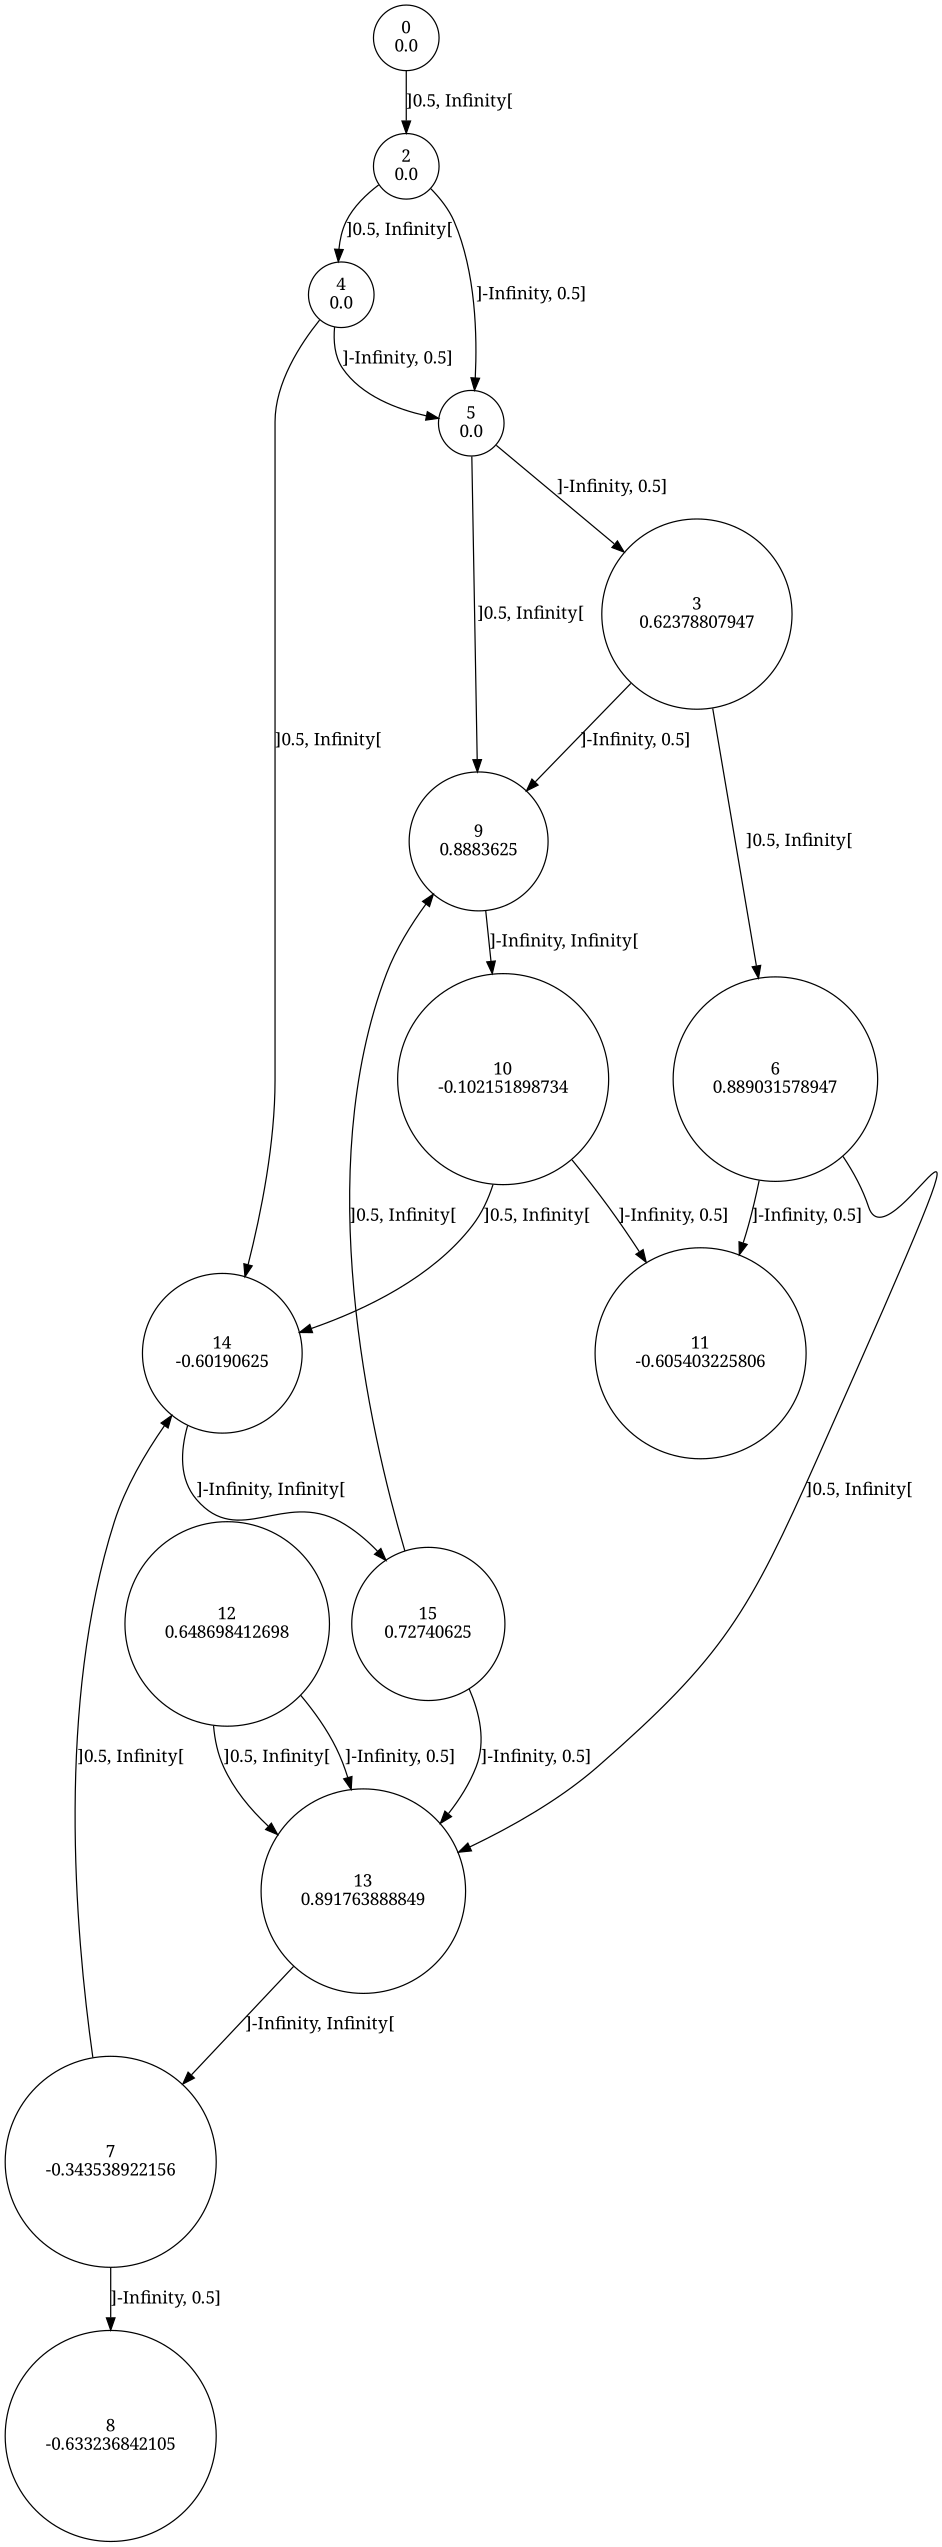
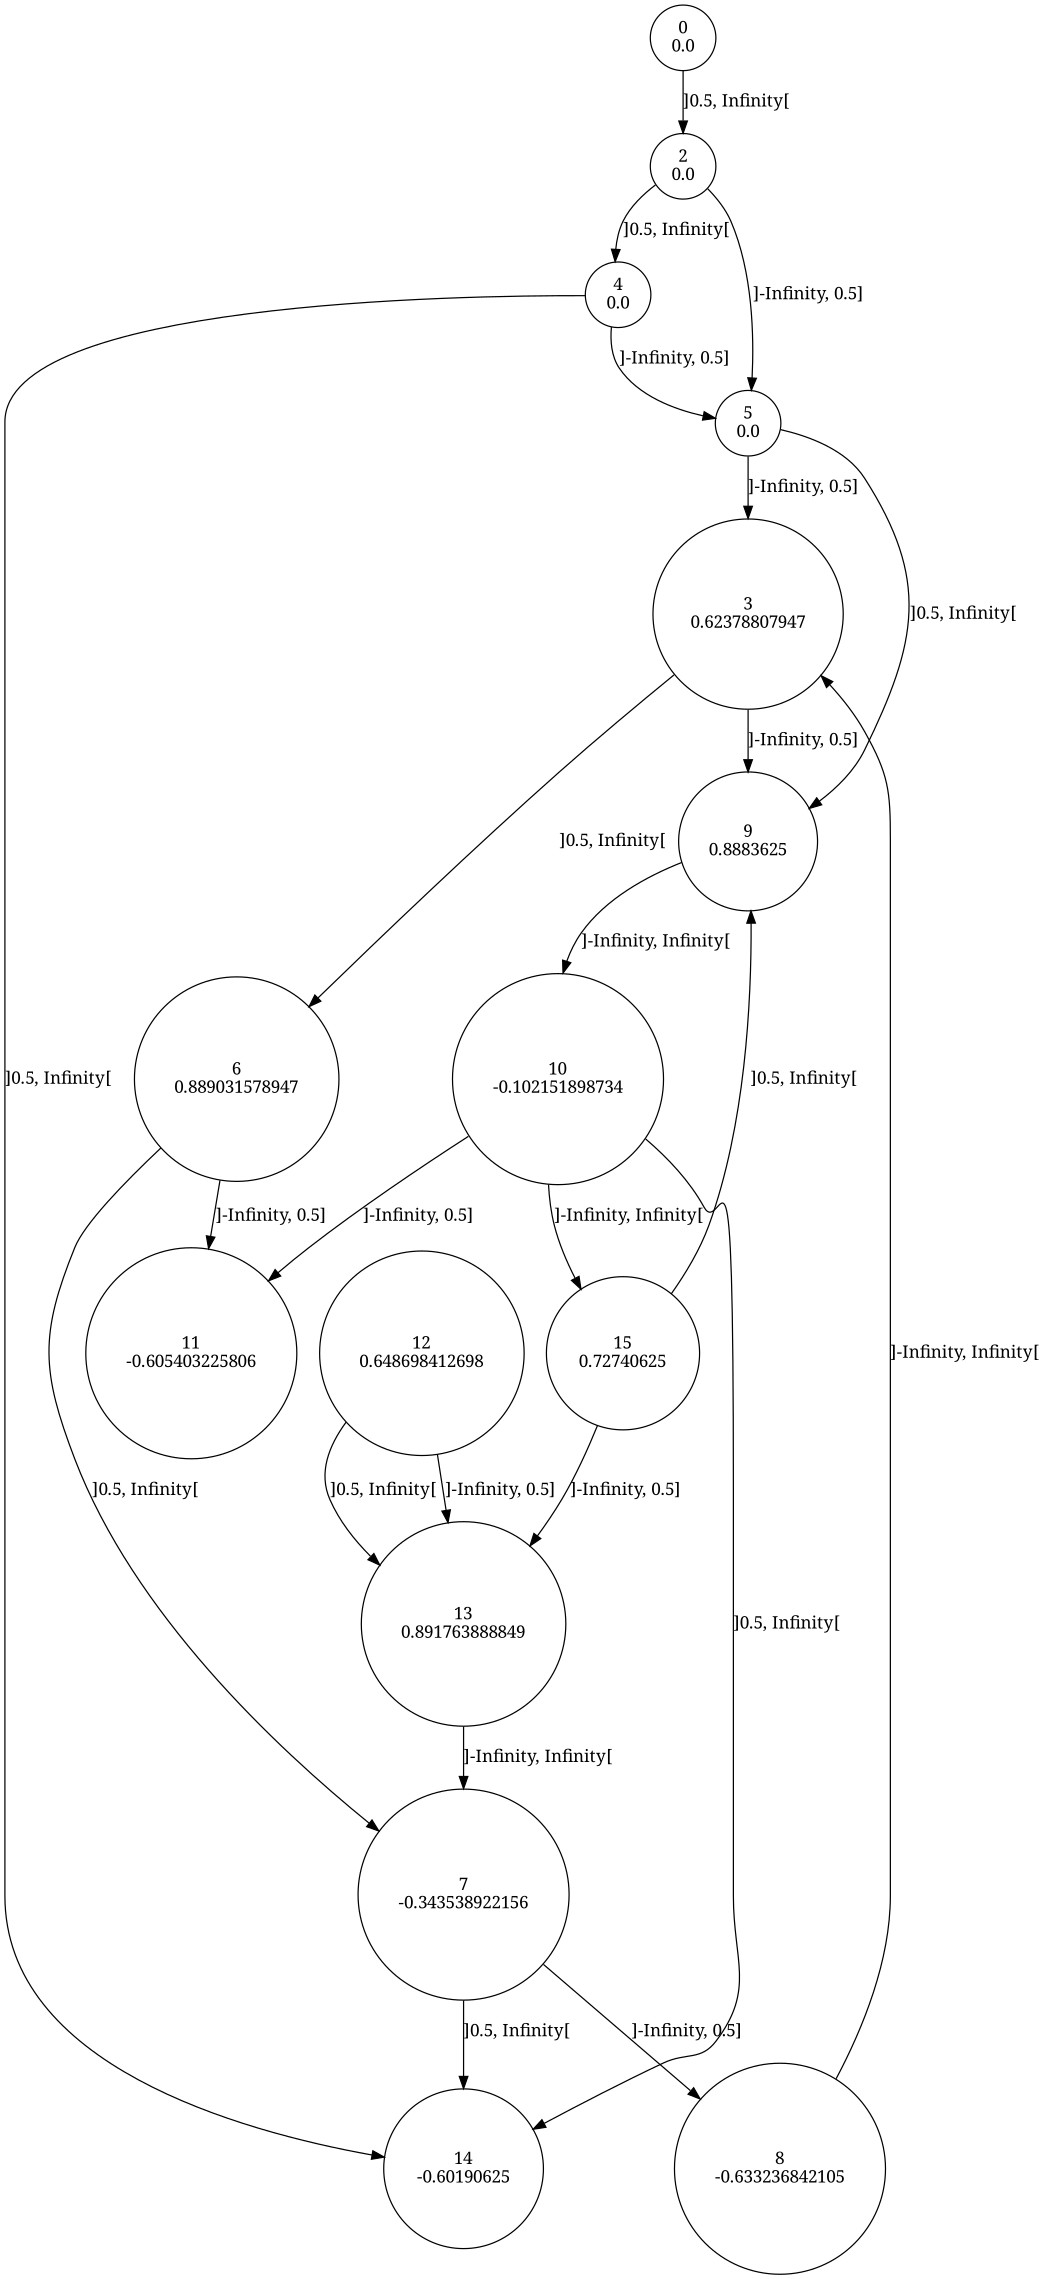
  digraph {
    fontname="Noto Serif"
    node [fontname="Noto Serif" shape=circle]
    edge [fontname="Noto Serif"]
    n1 [label="0\n0.0"]
    n2 [label="2\n0.0"]
    n3 [label="5\n0.0"]
    n4 [label="4\n0.0"]
    n5 [label="3\n0.62378807947"]
    n6 [label="9\n0.8883625"]
    n7 [label="6\n0.889031578947"]
    n8 [label="14\n-0.60190625"]
    n9 [label="10\n-0.102151898734"]
    n10 [label="11\n-0.605403225806"]
    n11 [label="7\n-0.343538922156"]
    n12 [label="15\n0.72740625"]
    n13 [label="8\n-0.633236842105"]
    n14 [label="13\n0.891763888849"]
    n15 [label="12\n0.648698412698"]
    n1 -> n2 [label="]0.5, Infinity["]
    n2 -> n3 [label="]-Infinity, 0.5]"]
    n2 -> n4 [label="]0.5, Infinity["]
    n3 -> n5 [label="]-Infinity, 0.5]"]
    n3 -> n6 [label="]0.5, Infinity["]
    n4 -> n3 [label="]-Infinity, 0.5]"]
    n4 -> n8 [label="]0.5, Infinity["]
    n5 -> n6 [label="]-Infinity, 0.5]"]
    n5 -> n7 [label="]0.5, Infinity["]
    n6 -> n9 [label="]-Infinity, Infinity["]
    n7 -> n10 [label="]-Infinity, 0.5]"]
-   n7 -> n14 [label="]0.5, Infinity["]
-   n8 -> n12 [label="]-Infinity, Infinity["]
+   n7 -> n11 [label="]0.5, Infinity["]
+   n9 -> n12 [label="]-Infinity, Infinity["]
    n9 -> n8 [label="]0.5, Infinity["]
    n9 -> n10 [label="]-Infinity, 0.5]"]
    n11 -> n8 [label="]0.5, Infinity["]
    n11 -> n13 [label="]-Infinity, 0.5]"]
    n12 -> n6 [label="]0.5, Infinity["]
    n12 -> n14 [label="]-Infinity, 0.5]"]
+   n13 -> n5 [label="]-Infinity, Infinity["]
    n14 -> n11 [label="]-Infinity, Infinity["]
    n15 -> n14 [label="]-Infinity, 0.5]"]
    n15 -> n14 [label="]0.5, Infinity["]
  }
